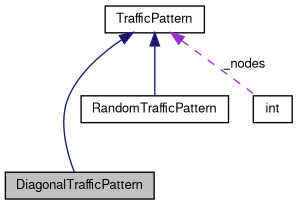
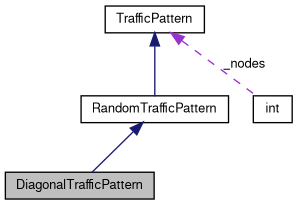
  digraph {
    node [color=black fontname=FreeSans fontsize=10 shape=record]
    edge [color=midnightblue dir=back fontname=FreeSans fontsize=10 labelfontname=FreeSans labelfontsize=10 style=solid]
    n1 [fillcolor=grey75 fontcolor=black height=0.2 label=DiagonalTrafficPattern style=filled width=0.4]
    n2 [height=0.2 label=RandomTrafficPattern width=0.4]
    n3 [height=0.2 label=TrafficPattern width=0.4]
    n4 [height=0.2 label=int width=0.4]
-   n3 -> n1
+   n2 -> n1
    n3 -> n2
    n3 -> n4 [color=darkorchid3 label=" _nodes" style=dashed]
  }
